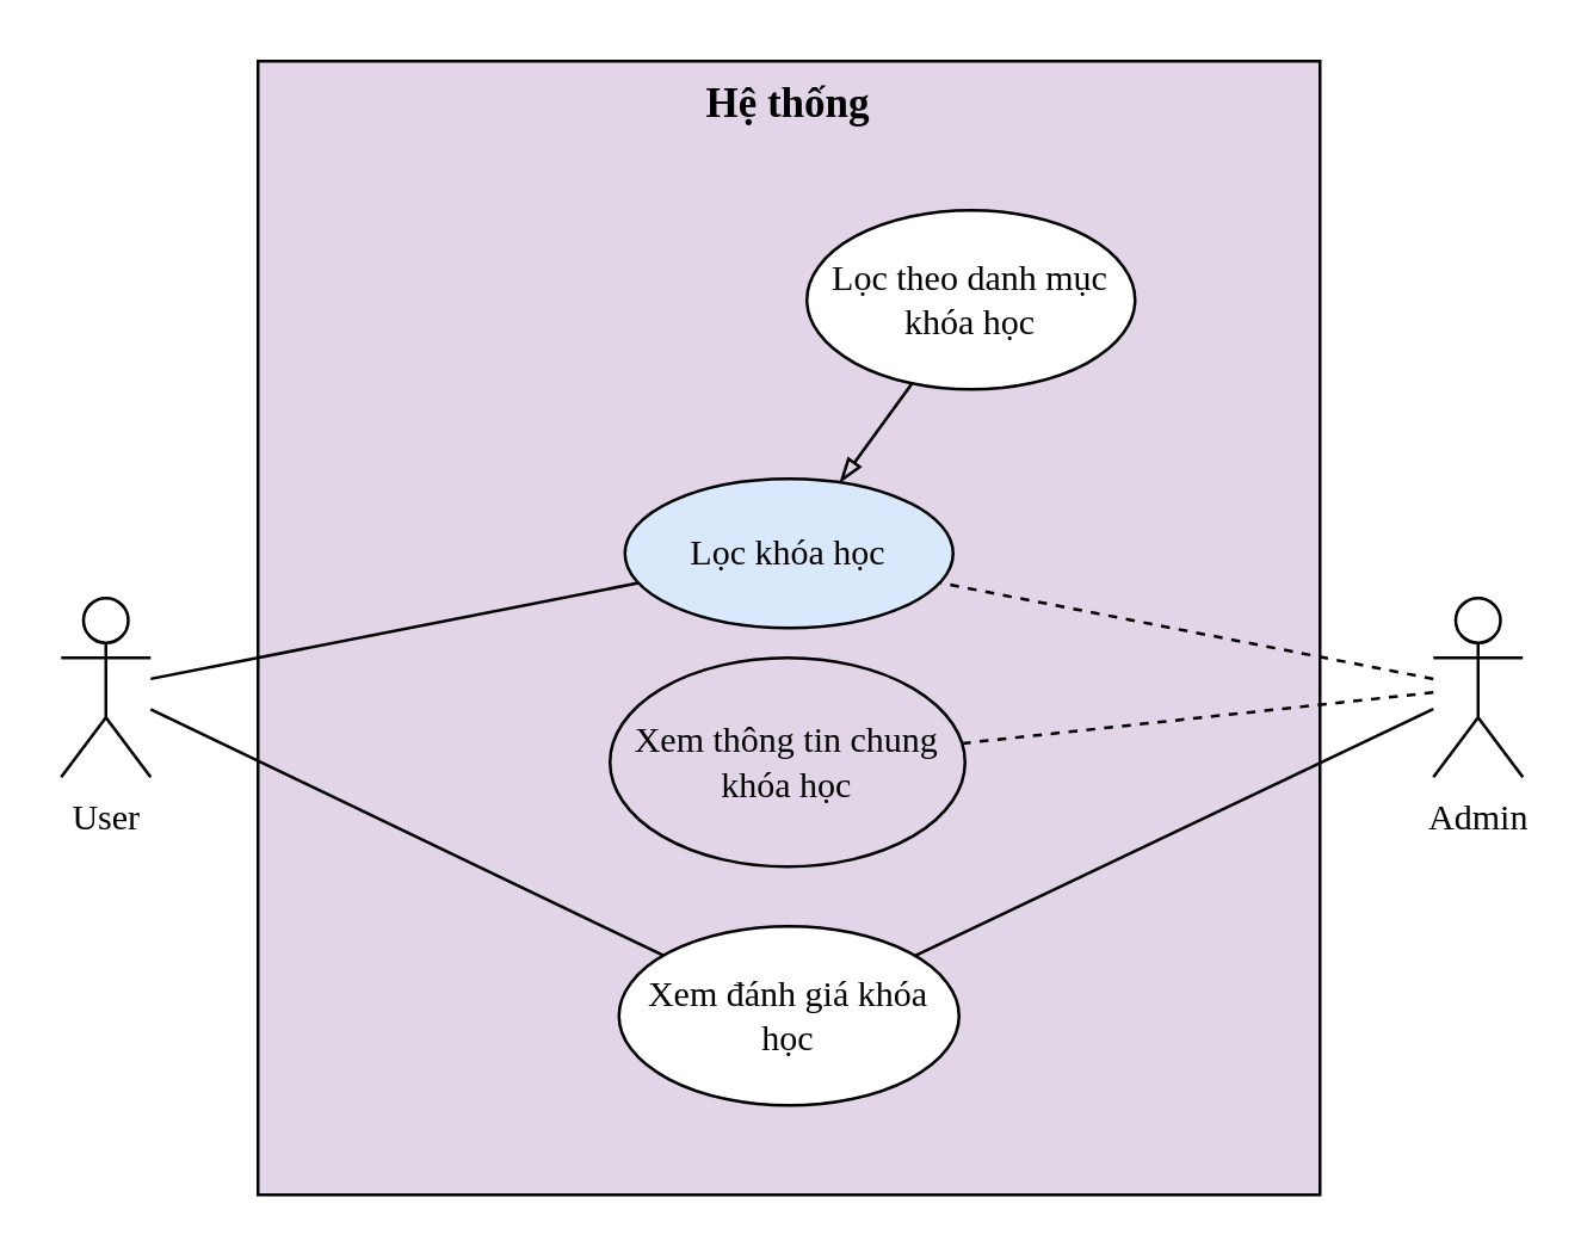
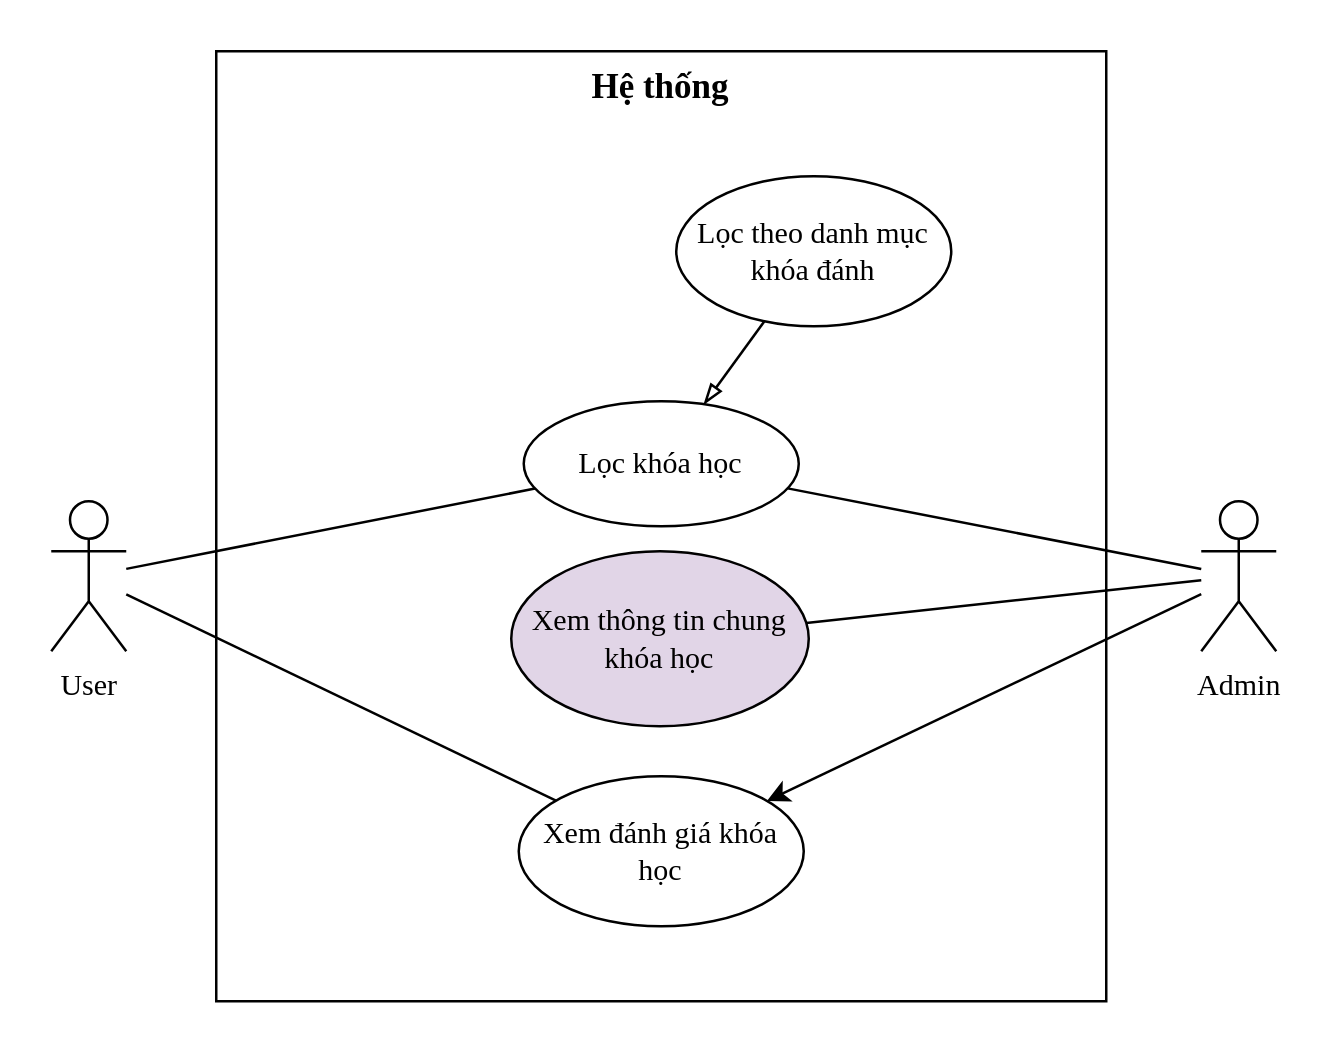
  <mxCell id="0" />
  <mxCell id="1" parent="0" />
- <mxCell id="2" value="&lt;b&gt;&lt;font style=&quot;font-size: 14px;&quot;&gt;Hệ thống&lt;/font&gt;&lt;/b&gt;" style="rounded=0;whiteSpace=wrap;html=1;fontFamily=Times New Roman;verticalAlign=top;fillColor=#e1d5e7;" vertex="1" parent="1"><mxGeometry x="86" y="20" width="356" height="380" as="geometry" /></mxCell>
+ <mxCell id="2" value="&lt;b&gt;&lt;font style=&quot;font-size: 14px;&quot;&gt;Hệ thống&lt;/font&gt;&lt;/b&gt;" style="rounded=0;whiteSpace=wrap;html=1;fontFamily=Times New Roman;verticalAlign=top;" vertex="1" parent="1"><mxGeometry x="86" y="20" width="356" height="380" as="geometry" /></mxCell>
  <mxCell id="3" value="User" style="shape=umlActor;verticalLabelPosition=bottom;verticalAlign=top;html=1;outlineConnect=0;fontFamily=Times New Roman;" vertex="1" parent="1"><mxGeometry x="20" y="200" width="30" height="60" as="geometry" /></mxCell>
  <mxCell id="4" value="Admin" style="shape=umlActor;verticalLabelPosition=bottom;verticalAlign=top;html=1;outlineConnect=0;fontFamily=Times New Roman;" vertex="1" parent="1"><mxGeometry x="480" y="200" width="30" height="60" as="geometry" /></mxCell>
- <mxCell id="5" value="Lọc khóa học" style="ellipse;whiteSpace=wrap;html=1;fontFamily=Times New Roman;fillColor=#dae8fc;" vertex="1" parent="1"><mxGeometry x="209" y="160" width="110" height="50" as="geometry" /></mxCell>
+ <mxCell id="5" value="Lọc khóa học" style="ellipse;whiteSpace=wrap;html=1;fontFamily=Times New Roman;" vertex="1" parent="1"><mxGeometry x="209" y="160" width="110" height="50" as="geometry" /></mxCell>
  <mxCell id="6" value="Xem thông tin chung khóa học" style="ellipse;whiteSpace=wrap;html=1;fontFamily=Times New Roman;fillColor=#e1d5e7;" vertex="1" parent="1"><mxGeometry x="204" y="220" width="119" height="70" as="geometry" /></mxCell>
  <mxCell id="7" value="Xem đánh giá khóa học" style="ellipse;whiteSpace=wrap;html=1;fontFamily=Times New Roman;" vertex="1" parent="1"><mxGeometry x="207" y="310" width="114" height="60" as="geometry" /></mxCell>
- <mxCell id="8" value="Lọc theo danh mục khóa học" style="ellipse;whiteSpace=wrap;html=1;fontFamily=Times New Roman;" vertex="1" parent="1"><mxGeometry x="270" y="70" width="110" height="60" as="geometry" /></mxCell>
+ <mxCell id="8" value="Lọc theo danh mục khóa đánh" style="ellipse;whiteSpace=wrap;html=1;fontFamily=Times New Roman;" vertex="1" parent="1"><mxGeometry x="270" y="70" width="110" height="60" as="geometry" /></mxCell>
  <mxCell id="9" value="" style="endArrow=blockThin;html=1;rounded=0;endFill=0;fontFamily=Times New Roman;" edge="1" parent="1" source="8" target="5"><mxGeometry width="50" height="50" relative="1" as="geometry"><mxPoint x="312" y="99" as="sourcePoint" /><mxPoint x="245" y="114" as="targetPoint" /></mxGeometry></mxCell>
  <mxCell id="10" value="" style="endArrow=none;html=1;rounded=0;fontFamily=Times New Roman;fontSize=14;" edge="1" parent="1" source="3" target="5"><mxGeometry width="50" height="50" relative="1" as="geometry"><mxPoint x="240" y="270" as="sourcePoint" /><mxPoint x="290" y="220" as="targetPoint" /></mxGeometry></mxCell>
- <mxCell id="11" value="" style="endArrow=none;html=1;rounded=0;fontFamily=Times New Roman;fontSize=14;dashed=1;" edge="1" parent="1" source="4" target="6"><mxGeometry width="50" height="50" relative="1" as="geometry"><mxPoint x="30" y="139" as="sourcePoint" /><mxPoint x="141" y="130" as="targetPoint" /></mxGeometry></mxCell>
+ <mxCell id="11" value="" style="endArrow=none;html=1;rounded=0;fontFamily=Times New Roman;fontSize=14;" edge="1" parent="1" source="4" target="6"><mxGeometry width="50" height="50" relative="1" as="geometry"><mxPoint x="30" y="139" as="sourcePoint" /><mxPoint x="141" y="130" as="targetPoint" /></mxGeometry></mxCell>
  <mxCell id="12" value="" style="endArrow=none;html=1;rounded=0;fontFamily=Times New Roman;fontSize=14;" edge="1" parent="1" source="3" target="7"><mxGeometry width="50" height="50" relative="1" as="geometry"><mxPoint x="50" y="159" as="sourcePoint" /><mxPoint x="161" y="150" as="targetPoint" /></mxGeometry></mxCell>
- <mxCell id="13" value="" style="endArrow=none;html=1;rounded=0;fontFamily=Times New Roman;fontSize=14;" edge="1" parent="1" source="4" target="7"><mxGeometry width="50" height="50" relative="1" as="geometry"><mxPoint x="60" y="169" as="sourcePoint" /><mxPoint x="171" y="160" as="targetPoint" /></mxGeometry></mxCell>
- <mxCell id="14" value="" style="endArrow=none;html=1;rounded=0;fontFamily=Times New Roman;fontSize=14;dashed=1;" edge="1" parent="1" source="4" target="5"><mxGeometry width="50" height="50" relative="1" as="geometry"><mxPoint x="70" y="179" as="sourcePoint" /><mxPoint x="181" y="170" as="targetPoint" /></mxGeometry></mxCell>
+ <mxCell id="13" value="" style="endArrow=classic;html=1;rounded=0;fontFamily=Times New Roman;fontSize=14;" edge="1" parent="1" source="4" target="7"><mxGeometry width="50" height="50" relative="1" as="geometry"><mxPoint x="60" y="169" as="sourcePoint" /><mxPoint x="171" y="160" as="targetPoint" /></mxGeometry></mxCell>
+ <mxCell id="14" value="" style="endArrow=none;html=1;rounded=0;fontFamily=Times New Roman;fontSize=14;" edge="1" parent="1" source="4" target="5"><mxGeometry width="50" height="50" relative="1" as="geometry"><mxPoint x="70" y="179" as="sourcePoint" /><mxPoint x="181" y="170" as="targetPoint" /></mxGeometry></mxCell>
